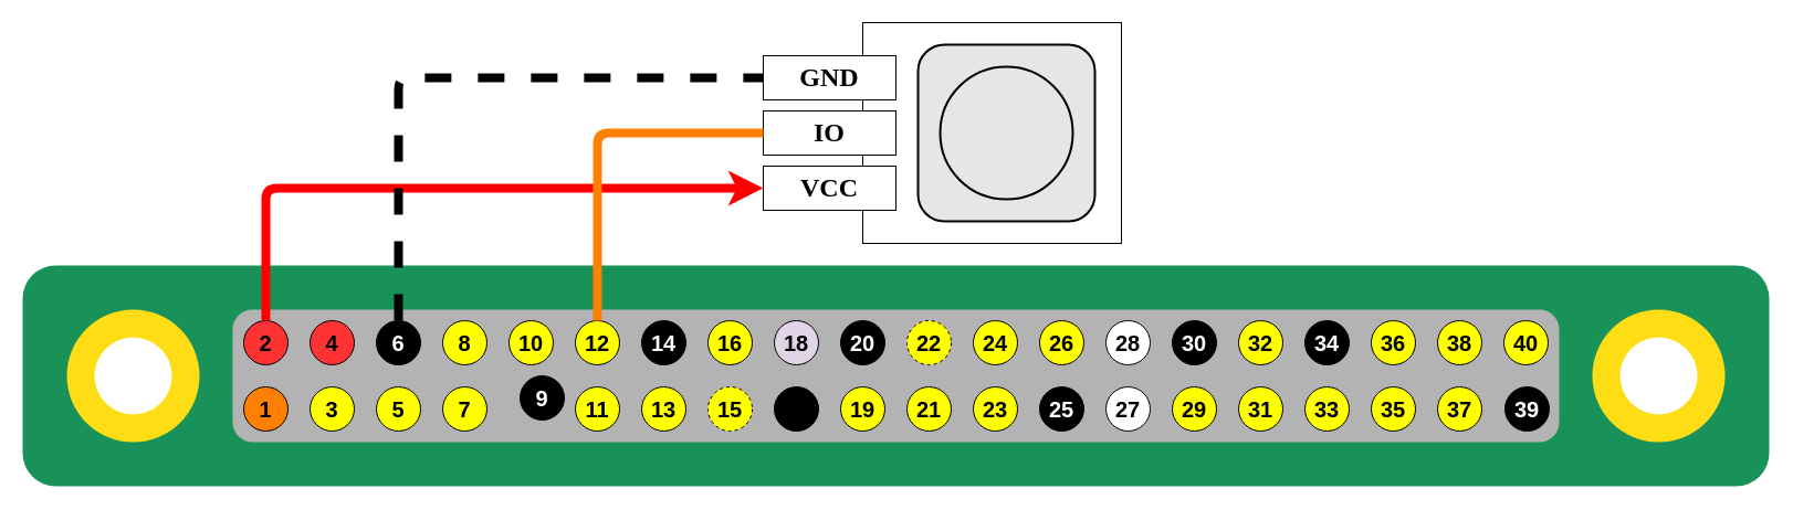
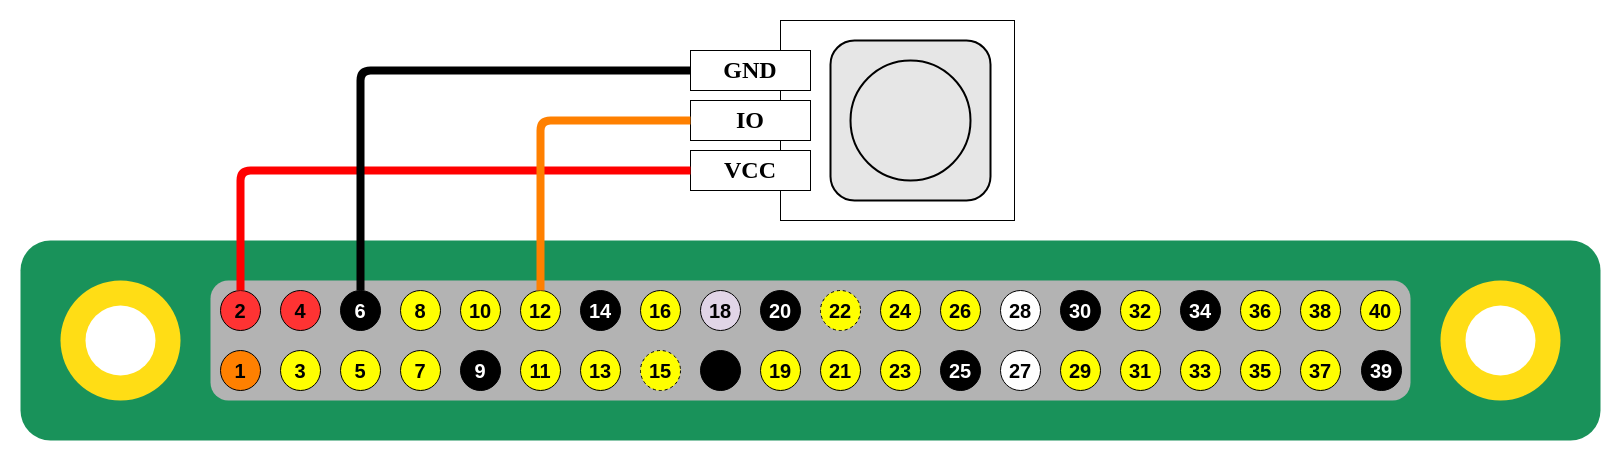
  <mxCell id="0" />
  <mxCell id="1" parent="0" />
  <mxCell id="2" value="" style="group" vertex="1" connectable="0" parent="1"><mxGeometry x="20" y="240" width="1580" height="200" as="geometry" /></mxCell>
  <mxCell id="3" value="" style="rounded=1;whiteSpace=wrap;html=1;labelBackgroundColor=none;fontSize=20;fontColor=#FFFFFF;fillColor=#19925a;strokeColor=none;" vertex="1" parent="2"><mxGeometry width="1580" height="200" as="geometry" /></mxCell>
  <mxCell id="4" value="" style="rounded=1;whiteSpace=wrap;html=1;labelBackgroundColor=none;fontSize=20;fontColor=#FFFFFF;fillColor=#B3B3B3;strokeColor=none;" vertex="1" parent="2"><mxGeometry x="190" y="40" width="1200" height="120" as="geometry" /></mxCell>
  <mxCell id="5" value="" style="ellipse;whiteSpace=wrap;html=1;aspect=fixed;labelBackgroundColor=none;fontSize=20;fontColor=#FFFFFF;strokeColor=none;fillColor=#FFDD15;" vertex="1" parent="2"><mxGeometry x="40" y="40" width="120" height="120" as="geometry" /></mxCell>
  <mxCell id="6" value="" style="ellipse;whiteSpace=wrap;html=1;aspect=fixed;labelBackgroundColor=none;fontSize=20;fontColor=#FFFFFF;fillColor=#FFFFFF;strokeColor=none;" vertex="1" parent="2"><mxGeometry x="65" y="65" width="70" height="70" as="geometry" /></mxCell>
  <mxCell id="7" value="" style="ellipse;whiteSpace=wrap;html=1;aspect=fixed;labelBackgroundColor=none;fontSize=20;fontColor=#FFFFFF;strokeColor=none;fillColor=#FFDD15;" vertex="1" parent="2"><mxGeometry x="1420" y="40" width="120" height="120" as="geometry" /></mxCell>
  <mxCell id="8" value="" style="ellipse;whiteSpace=wrap;html=1;aspect=fixed;labelBackgroundColor=none;fontSize=20;fontColor=#FFFFFF;fillColor=#FFFFFF;strokeColor=none;" vertex="1" parent="2"><mxGeometry x="1445" y="65" width="70" height="70" as="geometry" /></mxCell>
  <mxCell id="9" value="1" style="ellipse;whiteSpace=wrap;html=1;aspect=fixed;fontStyle=1;fontSize=20;fillColor=#FF8000;" vertex="1" parent="1"><mxGeometry x="220" y="350" width="40" height="40" as="geometry" /></mxCell>
  <mxCell id="10" value="2" style="ellipse;whiteSpace=wrap;html=1;aspect=fixed;fontStyle=1;fontSize=20;fillColor=#FF3333;" vertex="1" parent="1"><mxGeometry x="220" y="290" width="40" height="40" as="geometry" /></mxCell>
  <mxCell id="11" value="3" style="ellipse;whiteSpace=wrap;html=1;aspect=fixed;fontStyle=1;fontSize=20;fillColor=#FFFF00;" vertex="1" parent="1"><mxGeometry x="280" y="350" width="40" height="40" as="geometry" /></mxCell>
  <mxCell id="12" value="5" style="ellipse;whiteSpace=wrap;html=1;aspect=fixed;fontStyle=1;fontSize=20;fillColor=#FFFF00;" vertex="1" parent="1"><mxGeometry x="340" y="350" width="40" height="40" as="geometry" /></mxCell>
- <mxCell id="13" value="9" style="ellipse;whiteSpace=wrap;html=1;aspect=fixed;fontStyle=1;fontSize=20;fillColor=#000000;labelBackgroundColor=none;fontColor=#FFFFFF;" vertex="1" parent="1"><mxGeometry x="470" y="340" width="40" height="40" as="geometry" /></mxCell>
+ <mxCell id="13" value="9" style="ellipse;whiteSpace=wrap;html=1;aspect=fixed;fontStyle=1;fontSize=20;fillColor=#000000;labelBackgroundColor=none;fontColor=#FFFFFF;" vertex="1" parent="1"><mxGeometry x="460" y="350" width="40" height="40" as="geometry" /></mxCell>
  <mxCell id="14" value="11" style="ellipse;whiteSpace=wrap;html=1;aspect=fixed;fontStyle=1;fontSize=20;fillColor=#FFFF00;" vertex="1" parent="1"><mxGeometry x="520" y="350" width="40" height="40" as="geometry" /></mxCell>
  <mxCell id="15" value="13" style="ellipse;whiteSpace=wrap;html=1;aspect=fixed;fontStyle=1;fontSize=20;fillColor=#FFFF00;" vertex="1" parent="1"><mxGeometry x="580" y="350" width="40" height="40" as="geometry" /></mxCell>
  <mxCell id="16" value="15" style="ellipse;whiteSpace=wrap;html=1;aspect=fixed;fontStyle=1;fontSize=20;fillColor=#FFFF00;dashed=1;" vertex="1" parent="1"><mxGeometry x="640" y="350" width="40" height="40" as="geometry" /></mxCell>
  <mxCell id="17" value="17" style="ellipse;whiteSpace=wrap;html=1;aspect=fixed;fontStyle=1;fontSize=20;fillColor=#000000;" vertex="1" parent="1"><mxGeometry x="700" y="350" width="40" height="40" as="geometry" /></mxCell>
  <mxCell id="18" value="19" style="ellipse;whiteSpace=wrap;html=1;aspect=fixed;fontStyle=1;fontSize=20;fillColor=#FFFF00;" vertex="1" parent="1"><mxGeometry x="760" y="350" width="40" height="40" as="geometry" /></mxCell>
  <mxCell id="19" value="21" style="ellipse;whiteSpace=wrap;html=1;aspect=fixed;fontStyle=1;fontSize=20;fillColor=#FFFF00;" vertex="1" parent="1"><mxGeometry x="820" y="350" width="40" height="40" as="geometry" /></mxCell>
  <mxCell id="20" value="23" style="ellipse;whiteSpace=wrap;html=1;aspect=fixed;fontStyle=1;fontSize=20;fillColor=#FFFF00;" vertex="1" parent="1"><mxGeometry x="880" y="350" width="40" height="40" as="geometry" /></mxCell>
  <mxCell id="21" value="25" style="ellipse;whiteSpace=wrap;html=1;aspect=fixed;fontStyle=1;fontSize=20;fillColor=#000000;labelBackgroundColor=none;fontColor=#FFFFFF;" vertex="1" parent="1"><mxGeometry x="940" y="350" width="40" height="40" as="geometry" /></mxCell>
  <mxCell id="22" value="27" style="ellipse;whiteSpace=wrap;html=1;aspect=fixed;fontStyle=1;fontSize=20;fillColor=#FFFFFF;" vertex="1" parent="1"><mxGeometry x="1000" y="350" width="40" height="40" as="geometry" /></mxCell>
  <mxCell id="23" value="28" style="ellipse;whiteSpace=wrap;html=1;aspect=fixed;fontStyle=1;fontSize=20;fillColor=#FFFFFF;" vertex="1" parent="1"><mxGeometry x="1000" y="290" width="40" height="40" as="geometry" /></mxCell>
  <mxCell id="24" value="7" style="ellipse;whiteSpace=wrap;html=1;aspect=fixed;fontStyle=1;fontSize=20;fillColor=#FFFF00;" vertex="1" parent="1"><mxGeometry x="400" y="350" width="40" height="40" as="geometry" /></mxCell>
  <mxCell id="25" value="29" style="ellipse;whiteSpace=wrap;html=1;aspect=fixed;fontStyle=1;fontSize=20;fillColor=#FFFF00;" vertex="1" parent="1"><mxGeometry x="1060" y="350" width="40" height="40" as="geometry" /></mxCell>
  <mxCell id="26" value="31" style="ellipse;whiteSpace=wrap;html=1;aspect=fixed;fontStyle=1;fontSize=20;fillColor=#FFFF00;" vertex="1" parent="1"><mxGeometry x="1120" y="350" width="40" height="40" as="geometry" /></mxCell>
  <mxCell id="27" value="33" style="ellipse;whiteSpace=wrap;html=1;aspect=fixed;fontStyle=1;fontSize=20;fillColor=#FFFF00;" vertex="1" parent="1"><mxGeometry x="1180" y="350" width="40" height="40" as="geometry" /></mxCell>
  <mxCell id="28" value="35" style="ellipse;whiteSpace=wrap;html=1;aspect=fixed;fontStyle=1;fontSize=20;fillColor=#FFFF00;" vertex="1" parent="1"><mxGeometry x="1240" y="350" width="40" height="40" as="geometry" /></mxCell>
  <mxCell id="29" value="37" style="ellipse;whiteSpace=wrap;html=1;aspect=fixed;fontStyle=1;fontSize=20;fillColor=#FFFF00;" vertex="1" parent="1"><mxGeometry x="1300" y="350" width="40" height="40" as="geometry" /></mxCell>
  <mxCell id="30" value="39" style="ellipse;whiteSpace=wrap;html=1;aspect=fixed;fontStyle=1;fontSize=20;fillColor=#000000;labelBackgroundColor=none;fontColor=#FFFFFF;" vertex="1" parent="1"><mxGeometry x="1361" y="350" width="40" height="40" as="geometry" /></mxCell>
  <mxCell id="31" value="4" style="ellipse;whiteSpace=wrap;html=1;aspect=fixed;fontStyle=1;fontSize=20;fillColor=#FF3333;" vertex="1" parent="1"><mxGeometry x="280" y="290" width="40" height="40" as="geometry" /></mxCell>
  <mxCell id="32" value="6" style="ellipse;whiteSpace=wrap;html=1;aspect=fixed;fontStyle=1;fontSize=20;fillColor=#000000;labelBackgroundColor=none;fontColor=#FFFFFF;" vertex="1" parent="1"><mxGeometry x="340" y="290" width="40" height="40" as="geometry" /></mxCell>
  <mxCell id="33" value="8" style="ellipse;whiteSpace=wrap;html=1;aspect=fixed;fontStyle=1;fontSize=20;fillColor=#FFFF00;" vertex="1" parent="1"><mxGeometry x="400" y="290" width="40" height="40" as="geometry" /></mxCell>
  <mxCell id="34" value="10" style="ellipse;whiteSpace=wrap;html=1;aspect=fixed;fontStyle=1;fontSize=20;fillColor=#FFFF00;" vertex="1" parent="1"><mxGeometry x="460" y="290" width="40" height="40" as="geometry" /></mxCell>
  <mxCell id="35" value="12" style="ellipse;whiteSpace=wrap;html=1;aspect=fixed;fontStyle=1;fontSize=20;fillColor=#FFFF00;" vertex="1" parent="1"><mxGeometry x="520" y="290" width="40" height="40" as="geometry" /></mxCell>
  <mxCell id="36" value="14" style="ellipse;whiteSpace=wrap;html=1;aspect=fixed;fontStyle=1;fontSize=20;fillColor=#000000;labelBackgroundColor=none;fontColor=#FFFFFF;" vertex="1" parent="1"><mxGeometry x="580" y="290" width="40" height="40" as="geometry" /></mxCell>
  <mxCell id="37" value="16" style="ellipse;whiteSpace=wrap;html=1;aspect=fixed;fontStyle=1;fontSize=20;fillColor=#FFFF00;" vertex="1" parent="1"><mxGeometry x="640" y="290" width="40" height="40" as="geometry" /></mxCell>
  <mxCell id="38" value="18" style="ellipse;whiteSpace=wrap;html=1;aspect=fixed;fontStyle=1;fontSize=20;fillColor=#e1d5e7;" vertex="1" parent="1"><mxGeometry x="700" y="290" width="40" height="40" as="geometry" /></mxCell>
  <mxCell id="39" value="20" style="ellipse;whiteSpace=wrap;html=1;aspect=fixed;fontStyle=1;fontSize=20;fillColor=#000000;labelBackgroundColor=none;fontColor=#FFFFFF;" vertex="1" parent="1"><mxGeometry x="760" y="290" width="40" height="40" as="geometry" /></mxCell>
  <mxCell id="40" value="22" style="ellipse;whiteSpace=wrap;html=1;aspect=fixed;fontStyle=1;fontSize=20;fillColor=#FFFF00;dashed=1;" vertex="1" parent="1"><mxGeometry x="820" y="290" width="40" height="40" as="geometry" /></mxCell>
  <mxCell id="41" value="24" style="ellipse;whiteSpace=wrap;html=1;aspect=fixed;fontStyle=1;fontSize=20;fillColor=#FFFF00;" vertex="1" parent="1"><mxGeometry x="880" y="290" width="40" height="40" as="geometry" /></mxCell>
  <mxCell id="42" value="26" style="ellipse;whiteSpace=wrap;html=1;aspect=fixed;fontStyle=1;fontSize=20;fillColor=#FFFF00;" vertex="1" parent="1"><mxGeometry x="940" y="290" width="40" height="40" as="geometry" /></mxCell>
  <mxCell id="43" value="30" style="ellipse;whiteSpace=wrap;html=1;aspect=fixed;fontStyle=1;fontSize=20;fillColor=#000000;labelBackgroundColor=none;fontColor=#FFFFFF;" vertex="1" parent="1"><mxGeometry x="1060" y="290" width="40" height="40" as="geometry" /></mxCell>
  <mxCell id="44" value="32" style="ellipse;whiteSpace=wrap;html=1;aspect=fixed;fontStyle=1;fontSize=20;fillColor=#FFFF00;" vertex="1" parent="1"><mxGeometry x="1120" y="290" width="40" height="40" as="geometry" /></mxCell>
  <mxCell id="45" value="34" style="ellipse;whiteSpace=wrap;html=1;aspect=fixed;fontStyle=1;fontSize=20;fillColor=#000000;labelBackgroundColor=none;fontColor=#FFFFFF;" vertex="1" parent="1"><mxGeometry x="1180" y="290" width="40" height="40" as="geometry" /></mxCell>
  <mxCell id="46" value="36" style="ellipse;whiteSpace=wrap;html=1;aspect=fixed;fontStyle=1;fontSize=20;fillColor=#FFFF00;" vertex="1" parent="1"><mxGeometry x="1240" y="290" width="40" height="40" as="geometry" /></mxCell>
  <mxCell id="47" value="38" style="ellipse;whiteSpace=wrap;html=1;aspect=fixed;fontStyle=1;fontSize=20;fillColor=#FFFF00;" vertex="1" parent="1"><mxGeometry x="1300" y="290" width="40" height="40" as="geometry" /></mxCell>
  <mxCell id="48" value="40" style="ellipse;whiteSpace=wrap;html=1;aspect=fixed;fontStyle=1;fontSize=20;fillColor=#FFFF00;" vertex="1" parent="1"><mxGeometry x="1360" y="290" width="40" height="40" as="geometry" /></mxCell>
  <mxCell id="49" value="" style="rounded=0;whiteSpace=wrap;html=1;" vertex="1" parent="1"><mxGeometry x="780" y="20" width="234" height="200" as="geometry" /></mxCell>
  <mxCell id="50" value="IO" style="rounded=0;whiteSpace=wrap;html=1;fontFamily=Verdana;fontSize=24;fontStyle=1" vertex="1" parent="1"><mxGeometry x="690" y="100" width="120" height="40" as="geometry" /></mxCell>
  <mxCell id="51" value="VCC" style="rounded=0;whiteSpace=wrap;html=1;fontFamily=Verdana;fontSize=24;fontStyle=1" vertex="1" parent="1"><mxGeometry x="690" y="150" width="120" height="40" as="geometry" /></mxCell>
  <mxCell id="52" value="GND" style="rounded=0;whiteSpace=wrap;html=1;fontFamily=Verdana;fontSize=24;fontStyle=1" vertex="1" parent="1"><mxGeometry x="690" y="50" width="120" height="40" as="geometry" /></mxCell>
  <mxCell id="53" value="" style="rounded=1;whiteSpace=wrap;html=1;fillColor=#E6E6E6;strokeWidth=2;" vertex="1" parent="1"><mxGeometry x="830" y="40" width="160" height="160" as="geometry" /></mxCell>
  <mxCell id="54" value="" style="ellipse;whiteSpace=wrap;html=1;aspect=fixed;fillColor=#E6E6E6;strokeWidth=2;" vertex="1" parent="1"><mxGeometry x="850" y="60" width="120" height="120" as="geometry" /></mxCell>
- <mxCell id="55" value="" style="endArrow=classic;html=1;strokeColor=#FF0000;strokeWidth=8;entryX=0;entryY=0.5;entryDx=0;entryDy=0;exitX=0.5;exitY=0;exitDx=0;exitDy=0;" edge="1" parent="1" source="10" target="51"><mxGeometry width="50" height="50" relative="1" as="geometry"><mxPoint x="510" y="630" as="sourcePoint" /><mxPoint x="560" y="580" as="targetPoint" /><Array as="points"><mxPoint x="240" y="170" /></Array></mxGeometry></mxCell>
- <mxCell id="56" value="" style="endArrow=none;html=1;strokeWidth=8;entryX=0;entryY=0.5;entryDx=0;entryDy=0;exitX=0.5;exitY=0;exitDx=0;exitDy=0;dashed=1;" edge="1" parent="1" source="32" target="52"><mxGeometry width="50" height="50" relative="1" as="geometry"><mxPoint x="60" y="480" as="sourcePoint" /><mxPoint x="900" y="730" as="targetPoint" /><Array as="points"><mxPoint x="360" y="70" /></Array></mxGeometry></mxCell>
+ <mxCell id="55" value="" style="endArrow=none;html=1;strokeColor=#FF0000;strokeWidth=8;entryX=0;entryY=0.5;entryDx=0;entryDy=0;exitX=0.5;exitY=0;exitDx=0;exitDy=0;" edge="1" parent="1" source="10" target="51"><mxGeometry width="50" height="50" relative="1" as="geometry"><mxPoint x="510" y="630" as="sourcePoint" /><mxPoint x="560" y="580" as="targetPoint" /><Array as="points"><mxPoint x="240" y="170" /></Array></mxGeometry></mxCell>
+ <mxCell id="56" value="" style="endArrow=none;html=1;strokeWidth=8;entryX=0;entryY=0.5;entryDx=0;entryDy=0;exitX=0.5;exitY=0;exitDx=0;exitDy=0;" edge="1" parent="1" source="32" target="52"><mxGeometry width="50" height="50" relative="1" as="geometry"><mxPoint x="60" y="480" as="sourcePoint" /><mxPoint x="900" y="730" as="targetPoint" /><Array as="points"><mxPoint x="360" y="70" /></Array></mxGeometry></mxCell>
  <mxCell id="57" value="" style="endArrow=none;html=1;strokeWidth=8;entryX=0;entryY=0.5;entryDx=0;entryDy=0;exitX=0.5;exitY=0;exitDx=0;exitDy=0;strokeColor=#FF8000;" edge="1" parent="1" source="35" target="50"><mxGeometry width="50" height="50" relative="1" as="geometry"><mxPoint x="370" y="300" as="sourcePoint" /><mxPoint x="700" y="80" as="targetPoint" /><Array as="points"><mxPoint x="540" y="120" /></Array></mxGeometry></mxCell>
